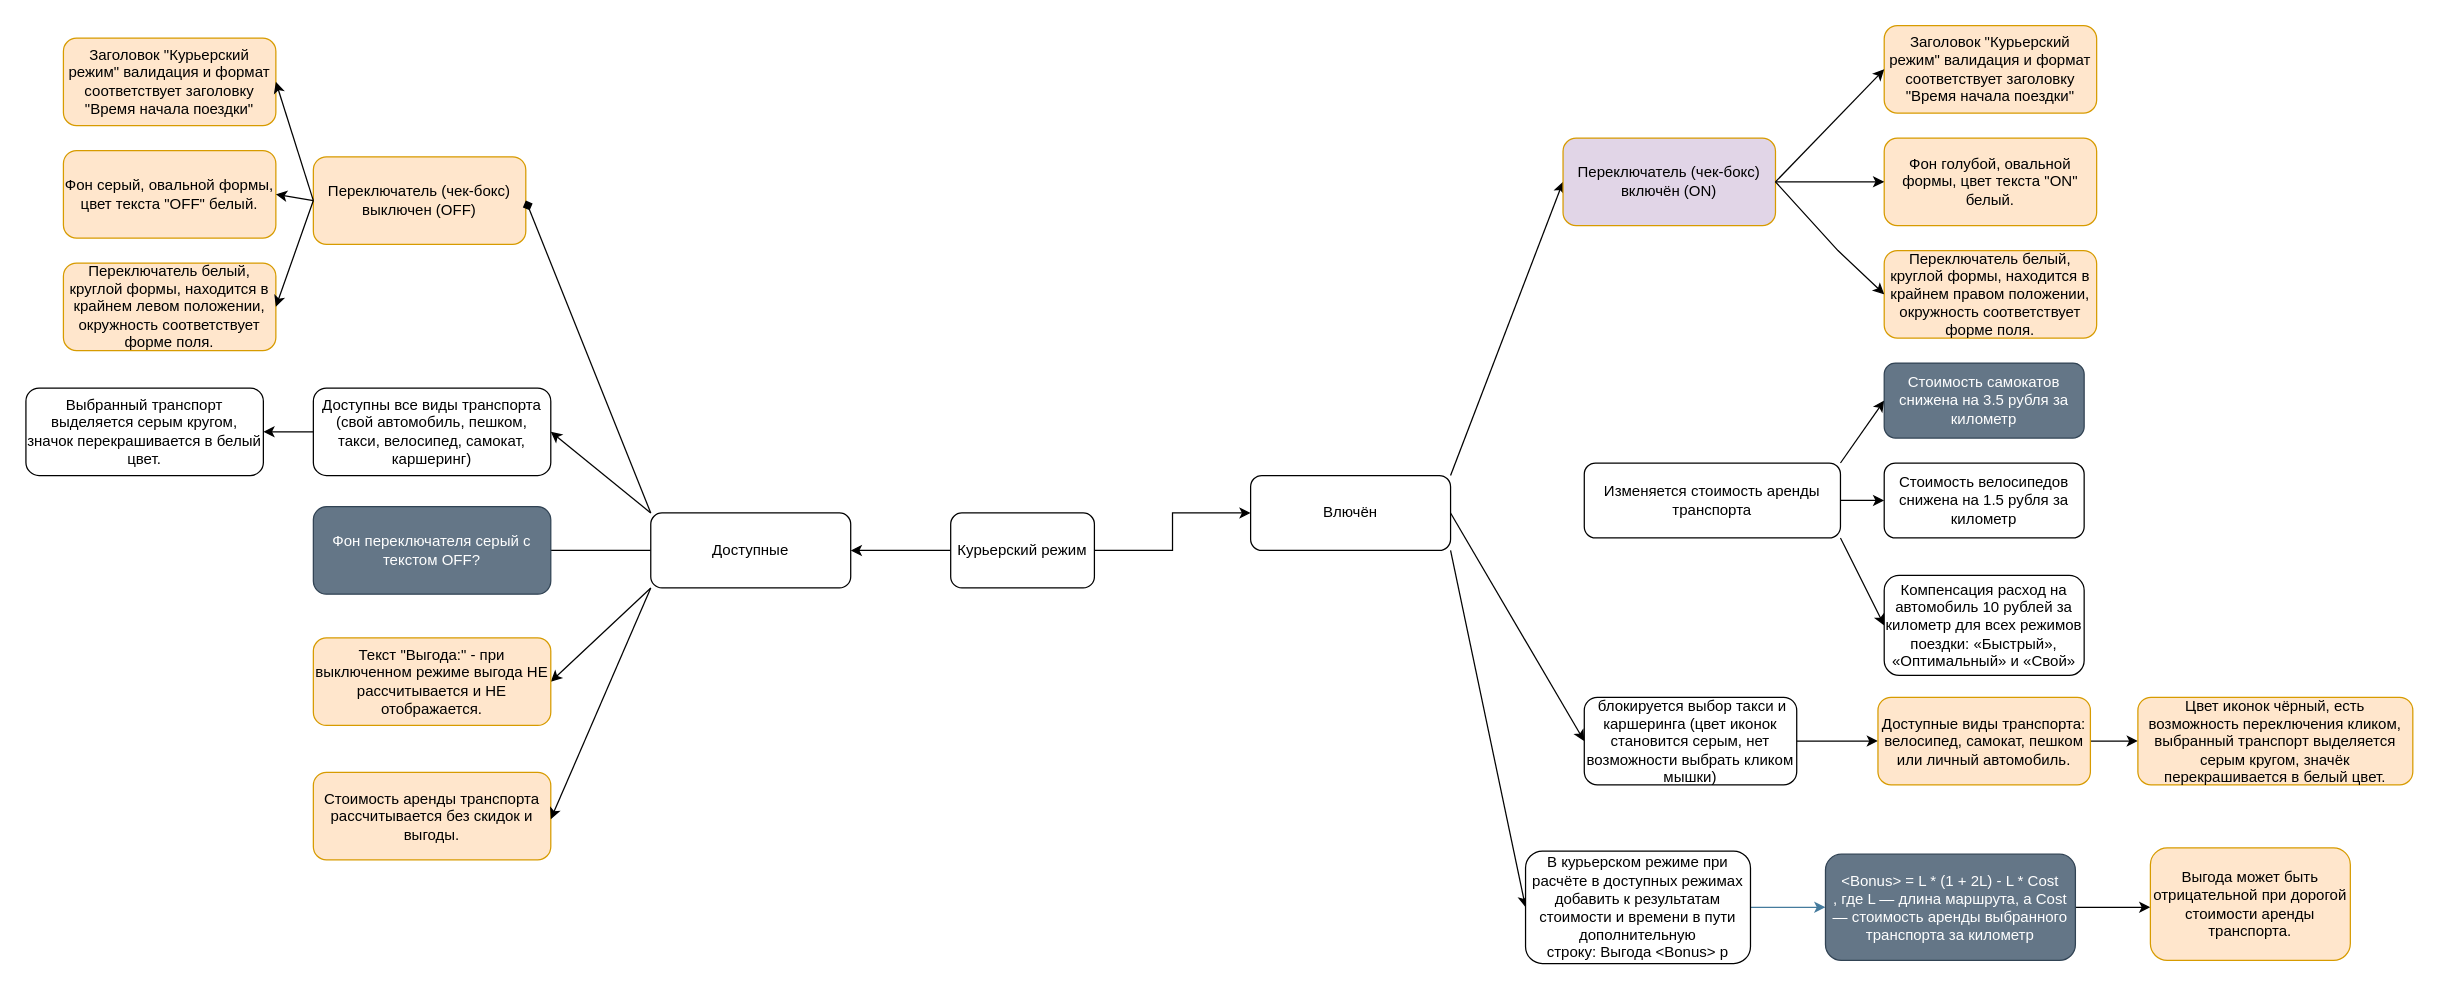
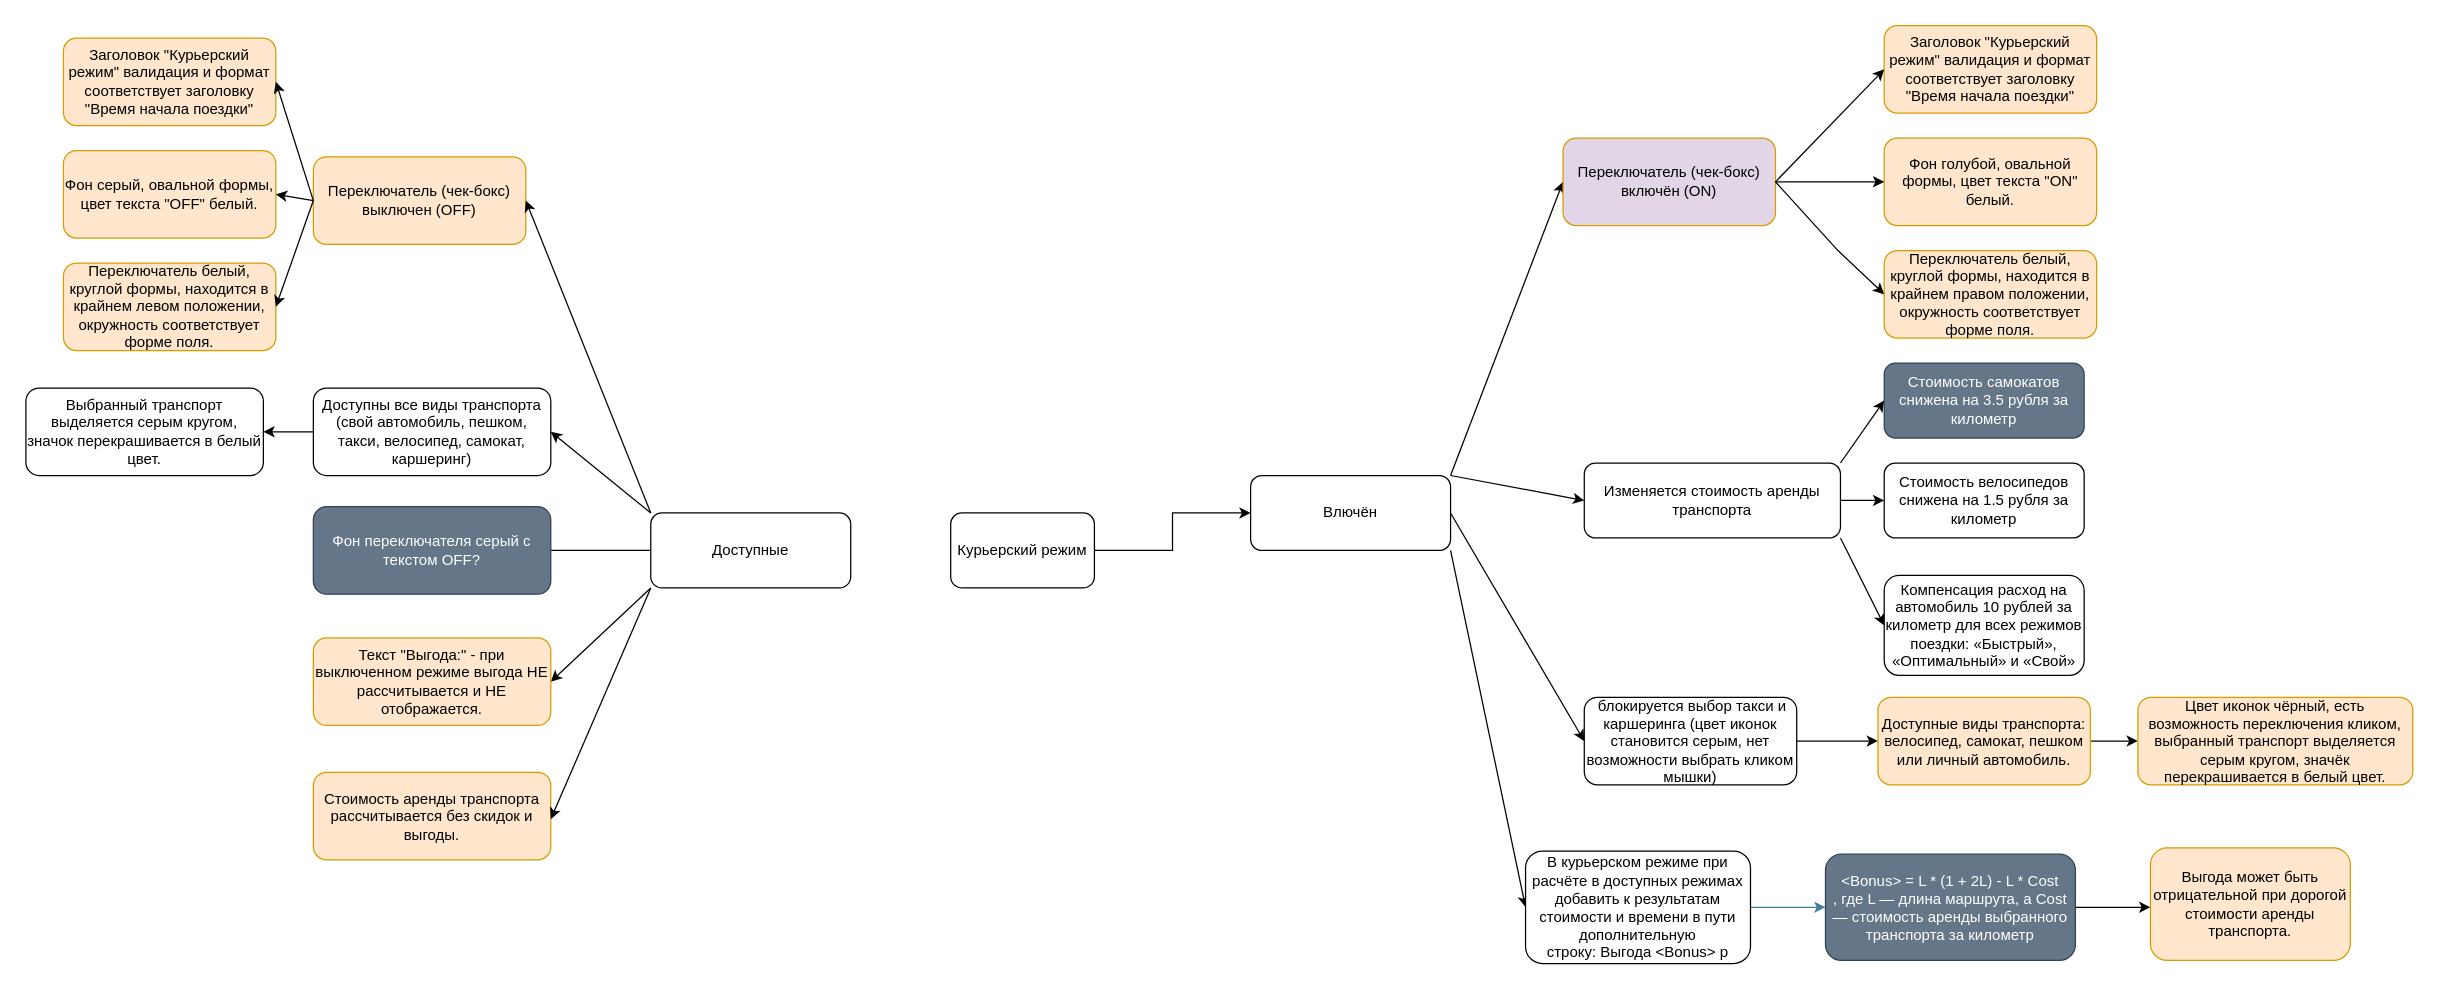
  <mxCell id="0" />
  <mxCell id="1" parent="0" />
  <mxCell id="2" style="edgeStyle=orthogonalEdgeStyle;rounded=0;orthogonalLoop=1;jettySize=auto;html=1;exitX=1;exitY=0.5;exitDx=0;exitDy=0;entryX=0;entryY=0.5;entryDx=0;entryDy=0;" parent="1" source="4" target="12" edge="1"><mxGeometry relative="1" as="geometry" /></mxCell>
- <mxCell id="3" style="edgeStyle=orthogonalEdgeStyle;rounded=0;orthogonalLoop=1;jettySize=auto;html=1;exitX=0;exitY=0.5;exitDx=0;exitDy=0;entryX=1;entryY=0.5;entryDx=0;entryDy=0;" parent="1" source="4" target="8" edge="1"><mxGeometry relative="1" as="geometry" /></mxCell>
  <mxCell id="4" value="Курьерский режим" style="rounded=1;whiteSpace=wrap;html=1;" parent="1" vertex="1"><mxGeometry x="760" y="410" width="115" height="60" as="geometry" /></mxCell>
  <mxCell id="5" style="edgeStyle=none;rounded=0;orthogonalLoop=1;jettySize=auto;html=1;exitX=0;exitY=0.5;exitDx=0;exitDy=0;" parent="1" source="8" edge="1"><mxGeometry relative="1" as="geometry"><mxPoint x="400" y="440" as="targetPoint" /></mxGeometry></mxCell>
  <mxCell id="6" style="edgeStyle=none;rounded=0;orthogonalLoop=1;jettySize=auto;html=1;exitX=0;exitY=0;exitDx=0;exitDy=0;entryX=1;entryY=0.5;entryDx=0;entryDy=0;" parent="1" source="8" target="26" edge="1"><mxGeometry relative="1" as="geometry"><mxPoint y="340" as="targetPoint" x="440" /></mxGeometry></mxCell>
  <mxCell id="7" style="edgeStyle=none;rounded=0;orthogonalLoop=1;jettySize=auto;html=1;exitX=0;exitY=1;exitDx=0;exitDy=0;entryX=1;entryY=0.5;entryDx=0;entryDy=0;" parent="1" source="8" target="28" edge="1"><mxGeometry relative="1" as="geometry"><mxPoint y="540" as="targetPoint" x="440" /></mxGeometry></mxCell>
  <mxCell id="8" value="Доступные" style="rounded=1;whiteSpace=wrap;html=1;" parent="1" vertex="1"><mxGeometry x="520" y="410" width="160" height="60" as="geometry" /></mxCell>
+ <mxCell id="9" style="rounded=0;orthogonalLoop=1;jettySize=auto;html=1;exitX=1;exitY=0;exitDx=0;exitDy=0;entryX=0;entryY=0.5;entryDx=0;entryDy=0;" parent="1" source="12" target="16" edge="1"><mxGeometry relative="1" as="geometry"><mxPoint x="1240" y="340" as="targetPoint" /></mxGeometry></mxCell>
  <mxCell id="10" style="edgeStyle=none;rounded=0;orthogonalLoop=1;jettySize=auto;html=1;exitX=1;exitY=0;exitDx=0;exitDy=0;entryX=0;entryY=0.5;entryDx=0;entryDy=0;" parent="1" source="12" target="17" edge="1"><mxGeometry relative="1" as="geometry"><mxPoint x="1280" y="440" as="targetPoint" /></mxGeometry></mxCell>
  <mxCell id="11" style="edgeStyle=none;rounded=0;orthogonalLoop=1;jettySize=auto;html=1;exitX=1;exitY=1;exitDx=0;exitDy=0;entryX=0;entryY=0.5;entryDx=0;entryDy=0;" parent="1" source="12" target="19" edge="1"><mxGeometry relative="1" as="geometry"><mxPoint x="1240" y="540" as="targetPoint" /></mxGeometry></mxCell>
  <mxCell id="12" value="Влючён" style="rounded=1;whiteSpace=wrap;html=1;" parent="1" vertex="1"><mxGeometry x="1000" y="380" width="160" height="60" as="geometry" /></mxCell>
  <mxCell id="13" style="edgeStyle=none;rounded=0;orthogonalLoop=1;jettySize=auto;html=1;exitX=1;exitY=0.5;exitDx=0;exitDy=0;entryX=0;entryY=0.5;entryDx=0;entryDy=0;" parent="1" source="16" target="21" edge="1"><mxGeometry relative="1" as="geometry"><mxPoint x="1547" y="400" as="targetPoint" /></mxGeometry></mxCell>
  <mxCell id="14" style="edgeStyle=none;rounded=0;orthogonalLoop=1;jettySize=auto;html=1;exitX=1;exitY=0;exitDx=0;exitDy=0;entryX=0;entryY=0.5;entryDx=0;entryDy=0;" parent="1" source="16" target="20" edge="1"><mxGeometry relative="1" as="geometry"><mxPoint x="1507" y="310" as="targetPoint" /></mxGeometry></mxCell>
  <mxCell id="15" style="edgeStyle=none;rounded=0;orthogonalLoop=1;jettySize=auto;html=1;exitX=1;exitY=1;exitDx=0;exitDy=0;entryX=0;entryY=0.5;entryDx=0;entryDy=0;" parent="1" source="16" target="22" edge="1"><mxGeometry relative="1" as="geometry"><mxPoint x="1507" y="470" as="targetPoint" /></mxGeometry></mxCell>
  <mxCell id="16" value="Изменяется стоимость аренды транспорта" style="rounded=1;whiteSpace=wrap;html=1;" parent="1" vertex="1"><mxGeometry x="1267" y="370" width="205" height="60" as="geometry" /></mxCell>
  <mxCell id="17" value="Переключатель (чек-бокс) включён (ON)" style="rounded=1;whiteSpace=wrap;html=1;fillColor=#e1d5e7;strokeColor=#d79b00;" parent="1" vertex="1"><mxGeometry x="1250" y="110" width="170" height="70" as="geometry" /></mxCell>
  <mxCell id="18" style="edgeStyle=orthogonalEdgeStyle;rounded=0;orthogonalLoop=1;jettySize=auto;html=1;entryX=0;entryY=0.5;entryDx=0;entryDy=0;strokeColor=#457B9D;fontColor=#1D3557;fillColor=#A8DADC;" parent="1" source="19" target="24" edge="1"><mxGeometry relative="1" as="geometry" /></mxCell>
  <mxCell id="19" value="В курьерском режиме при расчёте в доступных режимах добавить к результатам стоимости и времени в пути дополнительную строку:&amp;nbsp;Выгода &amp;lt;Bonus&amp;gt; р" style="rounded=1;whiteSpace=wrap;html=1;" parent="1" vertex="1"><mxGeometry x="1220" y="680.5" width="180" height="90" as="geometry" /></mxCell>
  <mxCell id="20" value="Стоимость самокатов снижена на 3.5 рубля за километр" style="rounded=1;whiteSpace=wrap;html=1;fillColor=#647687;fontColor=#ffffff;strokeColor=#314354;" parent="1" vertex="1"><mxGeometry x="1507" y="290" width="160" height="60" as="geometry" /></mxCell>
  <mxCell id="21" value="Стоимость велосипедов снижена на 1.5 рубля за километр" style="rounded=1;whiteSpace=wrap;html=1;" parent="1" vertex="1"><mxGeometry x="1507" y="370" width="160" height="60" as="geometry" /></mxCell>
  <mxCell id="22" value="Компенсация расход на автомобиль 10 рублей за километр для всех режимов поездки: «Быстрый», «Оптимальный» и «Свой»" style="rounded=1;whiteSpace=wrap;html=1;" parent="1" vertex="1"><mxGeometry x="1507" y="460" width="160" height="80" as="geometry" /></mxCell>
  <mxCell id="23" style="edgeStyle=orthogonalEdgeStyle;rounded=0;orthogonalLoop=1;jettySize=auto;html=1;" parent="1" source="24" edge="1"><mxGeometry relative="1" as="geometry"><mxPoint x="1720" y="725.5" as="targetPoint" /></mxGeometry></mxCell>
  <mxCell id="24" value="&amp;lt;Bonus&amp;gt; = L * (1 + 2L) - L * Cost&lt;br&gt;, где L — длина маршрута, а Cost — стоимость аренды выбранного транспорта за километр" style="rounded=1;whiteSpace=wrap;html=1;fillColor=#647687;fontColor=#ffffff;strokeColor=#314354;" parent="1" vertex="1"><mxGeometry x="1460" y="683" width="200" height="85" as="geometry" /></mxCell>
  <mxCell id="25" style="edgeStyle=orthogonalEdgeStyle;rounded=0;orthogonalLoop=1;jettySize=auto;html=1;entryX=1;entryY=0.5;entryDx=0;entryDy=0;" parent="1" source="26" target="44" edge="1"><mxGeometry relative="1" as="geometry" /></mxCell>
  <mxCell id="26" value="Доступны все виды транспорта (свой автомобиль, пешком, такси, велосипед, самокат, каршеринг)" style="rounded=1;whiteSpace=wrap;html=1;" parent="1" vertex="1"><mxGeometry x="250" y="310" width="190" height="70" as="geometry" /></mxCell>
  <mxCell id="27" value="Фон переключателя серый с текстом OFF?" style="rounded=1;whiteSpace=wrap;html=1;fillColor=#647687;fontColor=#ffffff;strokeColor=#314354;" parent="1" vertex="1"><mxGeometry x="250" y="405" width="190" height="70" as="geometry" /></mxCell>
  <mxCell id="28" value="Текст &quot;Выгода:&quot; - при выключенном режиме выгода НЕ рассчитывается и НЕ отображается." style="rounded=1;whiteSpace=wrap;html=1;fillColor=#ffe6cc;strokeColor=#d79b00;" parent="1" vertex="1"><mxGeometry x="250" y="510" width="190" height="70" as="geometry" /></mxCell>
  <mxCell id="29" value="Выгода может быть отрицательной при дорогой стоимости аренды транспорта." style="rounded=1;whiteSpace=wrap;html=1;fillColor=#ffe6cc;strokeColor=#d79b00;" parent="1" vertex="1"><mxGeometry x="1720" y="678" width="160" height="90" as="geometry" /></mxCell>
  <mxCell id="30" value="Стоимость аренды транспорта рассчитывается без скидок и выгоды." style="rounded=1;whiteSpace=wrap;html=1;fillColor=#ffe6cc;strokeColor=#d79b00;" parent="1" vertex="1"><mxGeometry x="250" y="617.5" width="190" height="70" as="geometry" /></mxCell>
  <mxCell id="31" style="edgeStyle=none;rounded=0;orthogonalLoop=1;jettySize=auto;html=1;entryX=1;entryY=0.5;entryDx=0;entryDy=0;" parent="1" edge="1"><mxGeometry relative="1" as="geometry"><mxPoint y="655" as="targetPoint" x="440" /><mxPoint x="520" y="470" as="sourcePoint" /></mxGeometry></mxCell>
  <mxCell id="32" style="edgeStyle=orthogonalEdgeStyle;rounded=0;orthogonalLoop=1;jettySize=auto;html=1;entryX=0;entryY=0.5;entryDx=0;entryDy=0;" parent="1" source="33" target="42" edge="1"><mxGeometry relative="1" as="geometry" /></mxCell>
  <mxCell id="33" value="&amp;nbsp;блокируется выбор такси и каршеринга (цвет иконок становится серым, нет возможности выбрать кликом мышки)" style="rounded=1;whiteSpace=wrap;html=1;" parent="1" vertex="1"><mxGeometry x="1267" y="557.5" width="170" height="70" as="geometry" /></mxCell>
  <mxCell id="34" style="edgeStyle=none;rounded=0;orthogonalLoop=1;jettySize=auto;html=1;exitX=1;exitY=0.5;exitDx=0;exitDy=0;entryX=0;entryY=0.5;entryDx=0;entryDy=0;" parent="1" source="12" target="33" edge="1"><mxGeometry relative="1" as="geometry"><mxPoint x="1277" y="505" as="targetPoint" /><mxPoint x="1170" y="450" as="sourcePoint" /></mxGeometry></mxCell>
  <mxCell id="35" value="Фон голубой, овальной формы, цвет текста &quot;ON&quot; белый." style="rounded=1;whiteSpace=wrap;html=1;fillColor=#ffe6cc;strokeColor=#d79b00;" parent="1" vertex="1"><mxGeometry x="1507" y="110" width="170" height="70" as="geometry" /></mxCell>
  <mxCell id="36" value="Переключатель белый, круглой формы, находится в крайнем правом положении, окружность соответствует форме поля." style="rounded=1;whiteSpace=wrap;html=1;fillColor=#ffe6cc;strokeColor=#d79b00;" parent="1" vertex="1"><mxGeometry x="1507" y="200" width="170" height="70" as="geometry" /></mxCell>
  <mxCell id="37" value="Заголовок &quot;Курьерский режим&quot; валидация и формат соответствует заголовку &quot;Время начала поездки&quot;" style="rounded=1;whiteSpace=wrap;html=1;fillColor=#ffe6cc;strokeColor=#d79b00;" parent="1" vertex="1"><mxGeometry x="1507" y="20" width="170" height="70" as="geometry" /></mxCell>
  <mxCell id="38" style="edgeStyle=none;rounded=0;orthogonalLoop=1;jettySize=auto;html=1;exitX=1;exitY=0.5;exitDx=0;exitDy=0;entryX=0;entryY=0.5;entryDx=0;entryDy=0;" parent="1" source="17" target="37" edge="1"><mxGeometry relative="1" as="geometry"><mxPoint x="1450" y="45" as="targetPoint" /><mxPoint x="1360" y="310" as="sourcePoint" /></mxGeometry></mxCell>
  <mxCell id="39" style="edgeStyle=none;rounded=0;orthogonalLoop=1;jettySize=auto;html=1;entryX=0;entryY=0.5;entryDx=0;entryDy=0;exitX=1;exitY=0.5;exitDx=0;exitDy=0;" parent="1" source="17" target="35" edge="1"><mxGeometry relative="1" as="geometry"><mxPoint x="1517" y="65" as="targetPoint" /><mxPoint x="1430" y="160" as="sourcePoint" /></mxGeometry></mxCell>
  <mxCell id="40" style="edgeStyle=none;rounded=0;orthogonalLoop=1;jettySize=auto;html=1;entryX=0;entryY=0.5;entryDx=0;entryDy=0;exitX=1;exitY=0.5;exitDx=0;exitDy=0;" parent="1" source="17" target="36" edge="1"><mxGeometry relative="1" as="geometry"><mxPoint x="1517" y="155" as="targetPoint" /><mxPoint x="1430" y="155" as="sourcePoint" /><Array as="points"><mxPoint x="1470" y="200" /></Array></mxGeometry></mxCell>
  <mxCell id="41" style="edgeStyle=orthogonalEdgeStyle;rounded=0;orthogonalLoop=1;jettySize=auto;html=1;entryX=0;entryY=0.5;entryDx=0;entryDy=0;" parent="1" source="42" target="43" edge="1"><mxGeometry relative="1" as="geometry" /></mxCell>
  <mxCell id="42" value="Доступные виды транспорта: велосипед, самокат, пешком или личный автомобиль." style="rounded=1;whiteSpace=wrap;html=1;fillColor=#ffe6cc;strokeColor=#d79b00;" parent="1" vertex="1"><mxGeometry x="1502" y="557.5" width="170" height="70" as="geometry" /></mxCell>
  <mxCell id="43" value="Цвет иконок чёрный, есть возможность переключения кликом, выбранный транспорт выделяется серым кругом, значёк перекрашивается в белый цвет." style="rounded=1;whiteSpace=wrap;html=1;fillColor=#ffe6cc;strokeColor=#d79b00;" parent="1" vertex="1"><mxGeometry x="1710" y="557.5" width="220" height="70" as="geometry" /></mxCell>
  <mxCell id="44" value="Выбранный транспорт выделяется серым кругом, значок перекрашивается в белый цвет." style="rounded=1;whiteSpace=wrap;html=1;" parent="1" vertex="1"><mxGeometry x="20" y="310" width="190" height="70" as="geometry" /></mxCell>
  <mxCell id="45" value="Переключатель (чек-бокс) выключен (OFF)" style="rounded=1;whiteSpace=wrap;html=1;fillColor=#ffe6cc;strokeColor=#d79b00;" parent="1" vertex="1"><mxGeometry x="250" y="125" width="170" height="70" as="geometry" /></mxCell>
- <mxCell id="46" style="edgeStyle=none;rounded=0;orthogonalLoop=1;jettySize=auto;html=1;exitX=0;exitY=0;exitDx=0;exitDy=0;entryX=1;entryY=0.5;entryDx=0;entryDy=0;endArrow=diamond;" parent="1" source="8" target="45" edge="1"><mxGeometry relative="1" as="geometry"><mxPoint x="450" y="355" as="targetPoint" /><mxPoint x="530" y="420" as="sourcePoint" /></mxGeometry></mxCell>
+ <mxCell id="46" style="edgeStyle=none;rounded=0;orthogonalLoop=1;jettySize=auto;html=1;exitX=0;exitY=0;exitDx=0;exitDy=0;entryX=1;entryY=0.5;entryDx=0;entryDy=0;" parent="1" source="8" target="45" edge="1"><mxGeometry relative="1" as="geometry"><mxPoint x="450" y="355" as="targetPoint" /><mxPoint x="530" y="420" as="sourcePoint" /></mxGeometry></mxCell>
  <mxCell id="47" value="Фон серый, овальной формы, цвет текста &quot;OFF&quot; белый." style="rounded=1;whiteSpace=wrap;html=1;fillColor=#ffe6cc;strokeColor=#d79b00;" parent="1" vertex="1"><mxGeometry x="50" y="120" width="170" height="70" as="geometry" /></mxCell>
  <mxCell id="48" value="Переключатель белый, круглой формы, находится в крайнем левом положении, окружность соответствует форме поля." style="rounded=1;whiteSpace=wrap;html=1;fillColor=#ffe6cc;strokeColor=#d79b00;" parent="1" vertex="1"><mxGeometry x="50" y="210" width="170" height="70" as="geometry" /></mxCell>
  <mxCell id="49" value="Заголовок &quot;Курьерский режим&quot; валидация и формат соответствует заголовку &quot;Время начала поездки&quot;" style="rounded=1;whiteSpace=wrap;html=1;fillColor=#ffe6cc;strokeColor=#d79b00;" parent="1" vertex="1"><mxGeometry x="50" y="30" width="170" height="70" as="geometry" /></mxCell>
  <mxCell id="50" style="edgeStyle=none;rounded=0;orthogonalLoop=1;jettySize=auto;html=1;exitX=0;exitY=0.5;exitDx=0;exitDy=0;entryX=1;entryY=0.5;entryDx=0;entryDy=0;" parent="1" source="45" target="48" edge="1"><mxGeometry relative="1" as="geometry"><mxPoint x="450" y="165" as="targetPoint" /><mxPoint x="530" y="420" as="sourcePoint" /></mxGeometry></mxCell>
  <mxCell id="51" style="edgeStyle=none;rounded=0;orthogonalLoop=1;jettySize=auto;html=1;exitX=0;exitY=0.5;exitDx=0;exitDy=0;entryX=1;entryY=0.5;entryDx=0;entryDy=0;" parent="1" source="45" target="47" edge="1"><mxGeometry relative="1" as="geometry"><mxPoint x="230" y="255" as="targetPoint" /><mxPoint x="280" y="165" as="sourcePoint" /></mxGeometry></mxCell>
  <mxCell id="52" style="edgeStyle=none;rounded=0;orthogonalLoop=1;jettySize=auto;html=1;exitX=0;exitY=0.5;exitDx=0;exitDy=0;entryX=1;entryY=0.5;entryDx=0;entryDy=0;" parent="1" source="45" target="49" edge="1"><mxGeometry relative="1" as="geometry"><mxPoint x="240" y="265" as="targetPoint" /><mxPoint x="290" y="175" as="sourcePoint" /></mxGeometry></mxCell>
